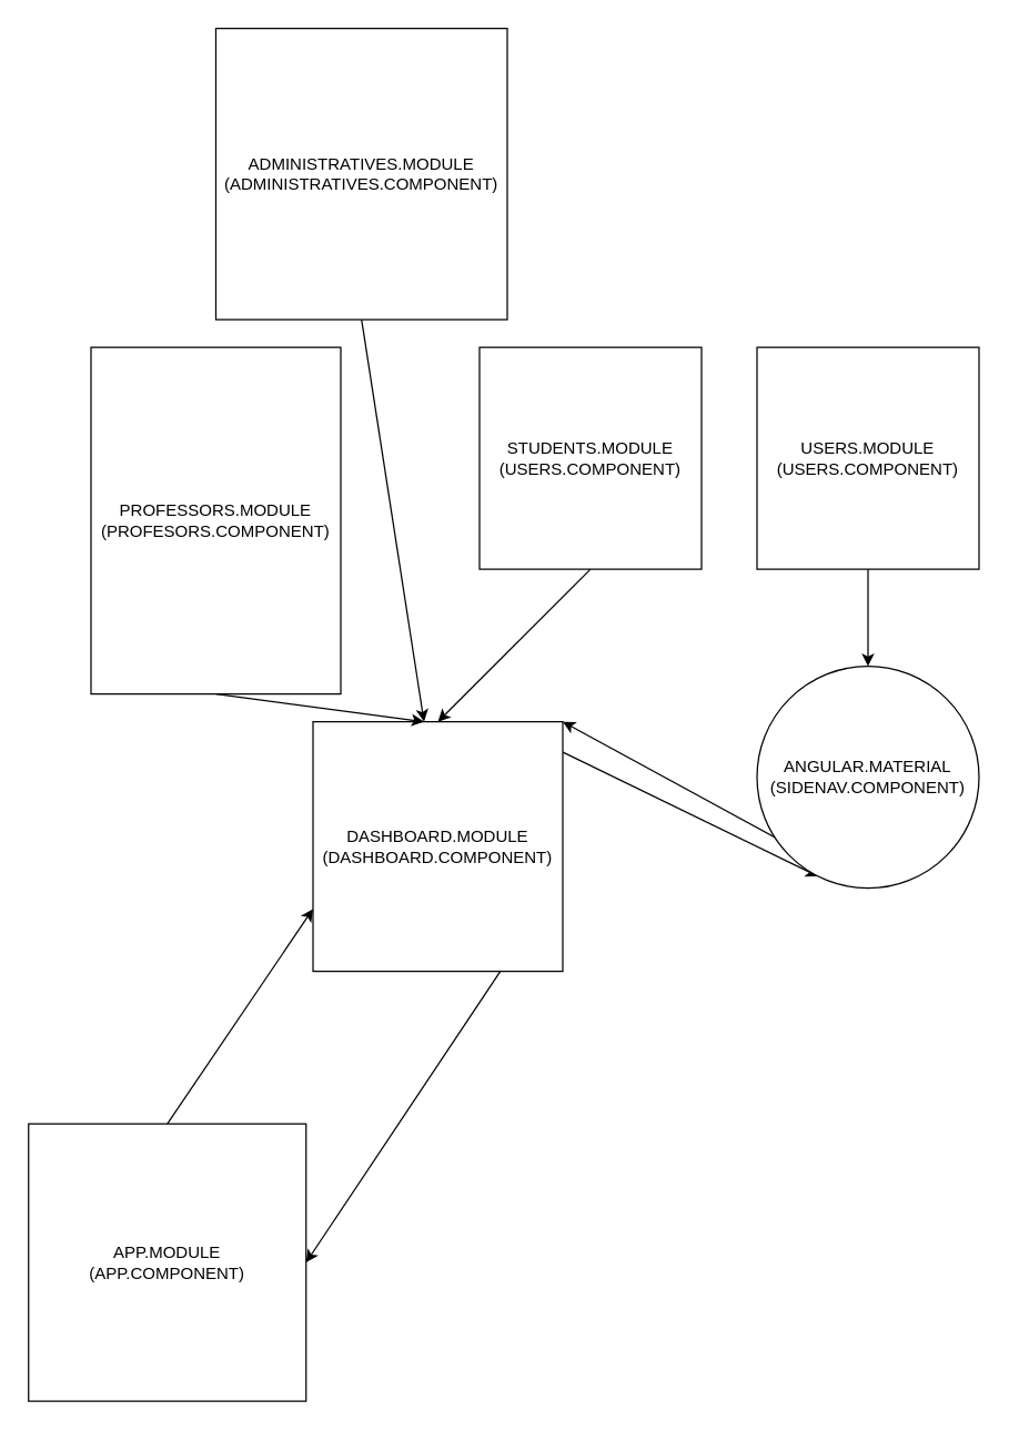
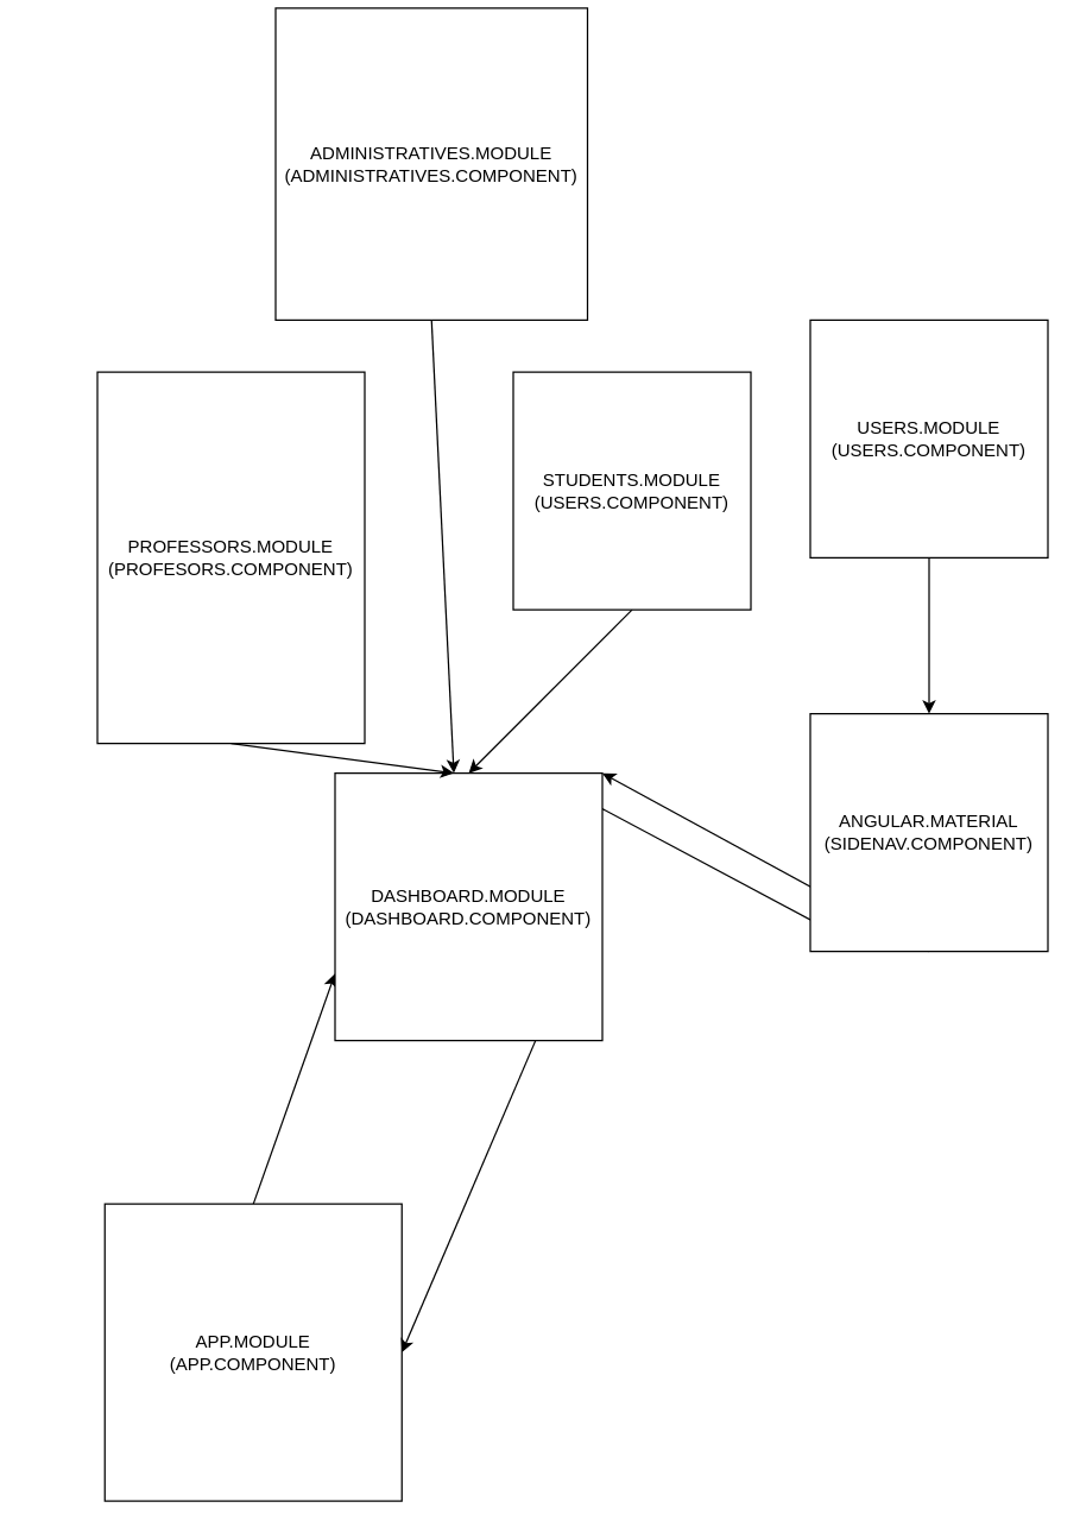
  <mxCell id="0" />
  <mxCell id="1" parent="0" />
  <mxCell id="2" style="edgeStyle=none;html=1;exitX=0.5;exitY=0;exitDx=0;exitDy=0;entryX=0;entryY=0.75;entryDx=0;entryDy=0;" parent="1" source="3" target="6" edge="1"><mxGeometry relative="1" as="geometry" /></mxCell>
- <mxCell id="3" value="APP.MODULE&lt;br&gt;(APP.COMPONENT)" style="whiteSpace=wrap;html=1;aspect=fixed;" parent="1" vertex="1"><mxGeometry x="20" y="810" width="200" height="200" as="geometry" /></mxCell>
+ <mxCell id="3" value="APP.MODULE&lt;br&gt;(APP.COMPONENT)" style="whiteSpace=wrap;html=1;aspect=fixed;" parent="1" vertex="1"><mxGeometry x="70" y="810" width="200" height="200" as="geometry" /></mxCell>
  <mxCell id="4" style="edgeStyle=none;html=1;exitX=0.75;exitY=1;exitDx=0;exitDy=0;entryX=1;entryY=0.5;entryDx=0;entryDy=0;" parent="1" source="6" target="3" edge="1"><mxGeometry relative="1" as="geometry"><Array as="points" /></mxGeometry></mxCell>
  <mxCell id="5" style="edgeStyle=none;html=1;exitX=0.75;exitY=0;exitDx=0;exitDy=0;entryX=0.25;entryY=1;entryDx=0;entryDy=0;" parent="1" source="6" target="8" edge="1"><mxGeometry relative="1" as="geometry" /></mxCell>
  <mxCell id="6" value="DASHBOARD.MODULE&lt;br&gt;(DASHBOARD.COMPONENT)" style="whiteSpace=wrap;html=1;aspect=fixed;" parent="1" vertex="1"><mxGeometry x="225" y="520" width="180" height="180" as="geometry" /></mxCell>
  <mxCell id="7" style="edgeStyle=none;html=1;exitX=0.5;exitY=1;exitDx=0;exitDy=0;entryX=1;entryY=0;entryDx=0;entryDy=0;" parent="1" source="8" target="6" edge="1"><mxGeometry relative="1" as="geometry" /></mxCell>
- <mxCell id="8" value="ANGULAR.MATERIAL&lt;br&gt;(SIDENAV.COMPONENT)" style="ellipse;whiteSpace=wrap;html=1;aspect=fixed;" parent="1" vertex="1"><mxGeometry x="545" y="480" width="160" height="160" as="geometry" /></mxCell>
+ <mxCell id="8" value="ANGULAR.MATERIAL&lt;br&gt;(SIDENAV.COMPONENT)" style="whiteSpace=wrap;html=1;aspect=fixed;" parent="1" vertex="1"><mxGeometry x="545" y="480" width="160" height="160" as="geometry" /></mxCell>
  <mxCell id="9" style="edgeStyle=none;html=1;exitX=0.5;exitY=1;exitDx=0;exitDy=0;" parent="1" source="10" target="8" edge="1"><mxGeometry relative="1" as="geometry" /></mxCell>
- <mxCell id="10" value="USERS.MODULE&lt;br&gt;(USERS.COMPONENT)" style="whiteSpace=wrap;html=1;aspect=fixed;" parent="1" vertex="1"><mxGeometry x="545" y="250" width="160" height="160" as="geometry" /></mxCell>
+ <mxCell id="10" value="USERS.MODULE&lt;br&gt;(USERS.COMPONENT)" style="whiteSpace=wrap;html=1;aspect=fixed;" parent="1" vertex="1"><mxGeometry x="545" y="215" width="160" height="160" as="geometry" /></mxCell>
  <mxCell id="11" style="edgeStyle=none;html=1;exitX=0.5;exitY=1;exitDx=0;exitDy=0;" edge="1" parent="1" source="12"><mxGeometry relative="1" as="geometry"><mxPoint x="315" y="520" as="targetPoint" /></mxGeometry></mxCell>
  <mxCell id="12" value="STUDENTS.MODULE&lt;br&gt;(USERS.COMPONENT)" style="whiteSpace=wrap;html=1;aspect=fixed;" vertex="1" parent="1"><mxGeometry x="345" y="250" width="160" height="160" as="geometry" /></mxCell>
  <mxCell id="13" style="edgeStyle=none;html=1;exitX=0.5;exitY=1;exitDx=0;exitDy=0;" edge="1" parent="1" source="14"><mxGeometry relative="1" as="geometry"><mxPoint x="305" y="520" as="targetPoint" /></mxGeometry></mxCell>
  <mxCell id="14" value="PROFESSORS.MODULE&lt;br&gt;(PROFESORS.COMPONENT)" style="whiteSpace=wrap;html=1;aspect=fixed;" vertex="1" parent="1"><mxGeometry x="65" y="250" width="180" height="250" as="geometry" /></mxCell>
  <mxCell id="15" style="edgeStyle=none;html=1;exitX=0.5;exitY=1;exitDx=0;exitDy=0;" edge="1" parent="1" source="16"><mxGeometry relative="1" as="geometry"><mxPoint x="305" y="520" as="targetPoint" /></mxGeometry></mxCell>
- <mxCell id="16" value="ADMINISTRATIVES.MODULE&lt;br&gt;(ADMINISTRATIVES.COMPONENT)" style="whiteSpace=wrap;html=1;aspect=fixed;" vertex="1" parent="1"><mxGeometry x="155" y="20" width="210" height="210" as="geometry" /></mxCell>
+ <mxCell id="16" value="ADMINISTRATIVES.MODULE&lt;br&gt;(ADMINISTRATIVES.COMPONENT)" style="whiteSpace=wrap;html=1;aspect=fixed;" vertex="1" parent="1"><mxGeometry x="185" y="5" width="210" height="210" as="geometry" /></mxCell>
